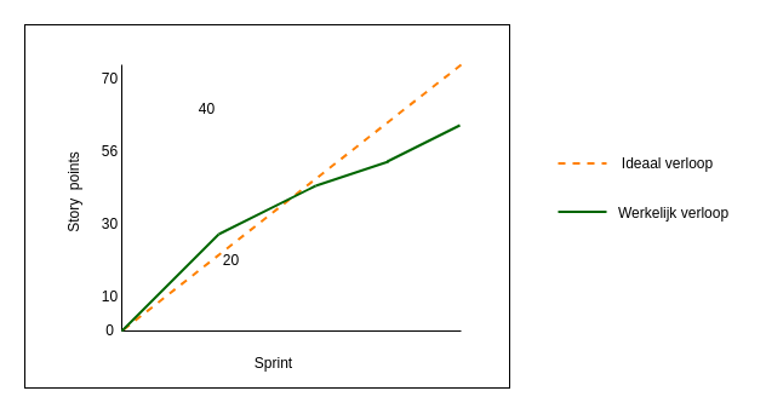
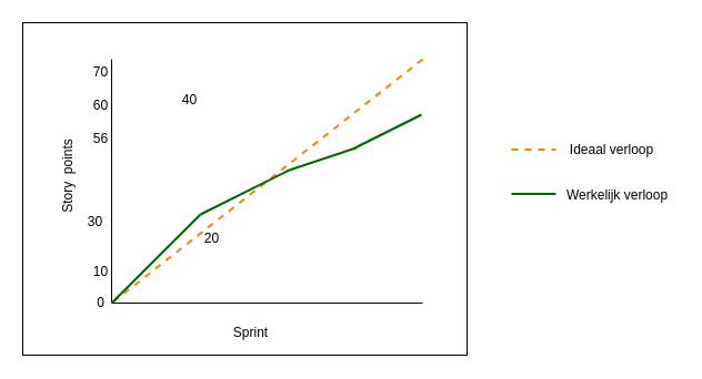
  <mxCell id="0" />
  <mxCell id="1" parent="0" />
  <mxCell id="2" value="" style="rounded=0;whiteSpace=wrap;html=1;" vertex="1" parent="1"><mxGeometry width="400" height="300" as="geometry" x="20" y="20" /></mxCell>
  <mxCell id="3" value="" style="endArrow=none;html=1;rounded=0;" edge="1" parent="1"><mxGeometry width="50" height="50" relative="1" as="geometry"><mxPoint x="100" y="53" as="sourcePoint" /><mxPoint x="100" y="273" as="targetPoint" /></mxGeometry></mxCell>
  <mxCell id="4" value="Story&amp;nbsp; points" style="edgeLabel;html=1;align=center;verticalAlign=middle;resizable=0;points=[];rotation=-90;fontSize=12;" vertex="1" connectable="0" parent="3"><mxGeometry x="-0.455" relative="1" as="geometry"><mxPoint x="-40" y="47" as="offset" /></mxGeometry></mxCell>
  <mxCell id="5" value="" style="endArrow=none;html=1;rounded=0;" edge="1" parent="1"><mxGeometry width="50" height="50" relative="1" as="geometry"><mxPoint x="100" y="273" as="sourcePoint" /><mxPoint x="380" y="273" as="targetPoint" /></mxGeometry></mxCell>
  <mxCell id="6" value="10" style="text;html=1;align=center;verticalAlign=middle;resizable=0;points=[];autosize=1;strokeColor=none;fillColor=none;" vertex="1" parent="1"><mxGeometry x="70" y="230" width="40" height="30" as="geometry" /></mxCell>
  <mxCell id="7" value="20" style="text;html=1;align=center;verticalAlign=middle;resizable=0;points=[];autosize=1;strokeColor=none;fillColor=none;" vertex="1" parent="1"><mxGeometry x="170" y="200" width="40" height="30" as="geometry" /></mxCell>
- <mxCell id="8" value="30" style="text;html=1;align=center;verticalAlign=middle;resizable=0;points=[];autosize=1;strokeColor=none;fillColor=none;" vertex="1" parent="1"><mxGeometry x="70" y="170" width="40" height="30" as="geometry" /></mxCell>
+ <mxCell id="8" value="30" style="text;html=1;align=center;verticalAlign=middle;resizable=0;points=[];autosize=1;strokeColor=none;fillColor=none;" vertex="1" parent="1"><mxGeometry x="65" y="185" width="40" height="30" as="geometry" /></mxCell>
  <mxCell id="9" value="40" style="text;html=1;align=center;verticalAlign=middle;resizable=0;points=[];autosize=1;strokeColor=none;fillColor=none;" vertex="1" parent="1"><mxGeometry x="150" y="75" width="40" height="30" as="geometry" /></mxCell>
  <mxCell id="10" value="56" style="text;html=1;align=center;verticalAlign=middle;resizable=0;points=[];autosize=1;strokeColor=none;fillColor=none;" vertex="1" parent="1"><mxGeometry x="70" y="110" width="40" height="30" as="geometry" /></mxCell>
+ <mxCell id="11" value="60" style="text;html=1;align=center;verticalAlign=middle;resizable=0;points=[];autosize=1;strokeColor=none;fillColor=none;" vertex="1" parent="1"><mxGeometry x="70" y="80" width="40" height="30" as="geometry" /></mxCell>
  <mxCell id="12" value="70" style="text;html=1;align=center;verticalAlign=middle;resizable=0;points=[];autosize=1;strokeColor=none;fillColor=none;" vertex="1" parent="1"><mxGeometry x="70" y="50" width="40" height="30" as="geometry" /></mxCell>
  <mxCell id="13" value="0" style="text;html=1;align=center;verticalAlign=middle;resizable=0;points=[];autosize=1;strokeColor=none;fillColor=none;" vertex="1" parent="1"><mxGeometry x="75" y="258" width="30" height="30" as="geometry" /></mxCell>
  <mxCell id="14" value="Sprint" style="text;html=1;align=center;verticalAlign=middle;resizable=0;points=[];autosize=1;strokeColor=none;fillColor=none;" vertex="1" parent="1"><mxGeometry x="200" y="285" width="50" height="30" as="geometry" /></mxCell>
  <mxCell id="15" value="" style="endArrow=none;dashed=1;html=1;rounded=0;fontColor=#FF8000;strokeColor=#FF8000;strokeWidth=2;" edge="1" parent="1"><mxGeometry width="50" height="50" relative="1" as="geometry"><mxPoint x="380" y="53" as="sourcePoint" /><mxPoint x="100" y="273" as="targetPoint" /></mxGeometry></mxCell>
  <mxCell id="16" value="" style="endArrow=none;dashed=1;html=1;rounded=0;fontColor=#FF8000;strokeColor=#FF8000;strokeWidth=2;" edge="1" parent="1"><mxGeometry width="50" height="50" relative="1" as="geometry"><mxPoint x="460" y="134.5" as="sourcePoint" /><mxPoint x="500" y="134.5" as="targetPoint" /></mxGeometry></mxCell>
  <mxCell id="17" value="" style="endArrow=none;html=1;rounded=0;strokeWidth=2;strokeColor=#006600;" edge="1" parent="1"><mxGeometry width="50" height="50" relative="1" as="geometry"><mxPoint x="100" y="273" as="sourcePoint" /><mxPoint x="180" y="193" as="targetPoint" /></mxGeometry></mxCell>
  <mxCell id="18" value="" style="endArrow=none;html=1;rounded=0;strokeWidth=2;strokeColor=#006600;" edge="1" parent="1"><mxGeometry width="50" height="50" relative="1" as="geometry"><mxPoint x="180" y="193" as="sourcePoint" /><mxPoint x="260" y="153" as="targetPoint" /></mxGeometry></mxCell>
  <mxCell id="19" value="" style="endArrow=none;html=1;rounded=0;strokeWidth=2;strokeColor=#006600;" edge="1" parent="1"><mxGeometry width="50" height="50" relative="1" as="geometry"><mxPoint x="260" y="153" as="sourcePoint" /><mxPoint x="320" y="133" as="targetPoint" /></mxGeometry></mxCell>
  <mxCell id="20" value="" style="endArrow=none;html=1;rounded=0;strokeWidth=2;strokeColor=#006600;" edge="1" parent="1"><mxGeometry width="50" height="50" relative="1" as="geometry"><mxPoint x="319" y="133" as="sourcePoint" /><mxPoint x="379" y="103" as="targetPoint" /></mxGeometry></mxCell>
  <mxCell id="21" value="" style="endArrow=none;html=1;rounded=0;strokeWidth=2;strokeColor=#006600;" edge="1" parent="1"><mxGeometry width="50" height="50" relative="1" as="geometry"><mxPoint x="460" y="174.5" as="sourcePoint" /><mxPoint x="500" y="174.5" as="targetPoint" /></mxGeometry></mxCell>
  <mxCell id="22" value="Ideaal verloop" style="text;html=1;align=center;verticalAlign=middle;resizable=0;points=[];autosize=1;strokeColor=none;fillColor=none;" vertex="1" parent="1"><mxGeometry x="500" y="119.5" width="100" height="30" as="geometry" /></mxCell>
  <mxCell id="23" value="Werkelijk verloop" style="text;html=1;align=center;verticalAlign=middle;resizable=0;points=[];autosize=1;strokeColor=none;fillColor=none;" vertex="1" parent="1"><mxGeometry x="500" y="160.5" width="110" height="30" as="geometry" /></mxCell>
